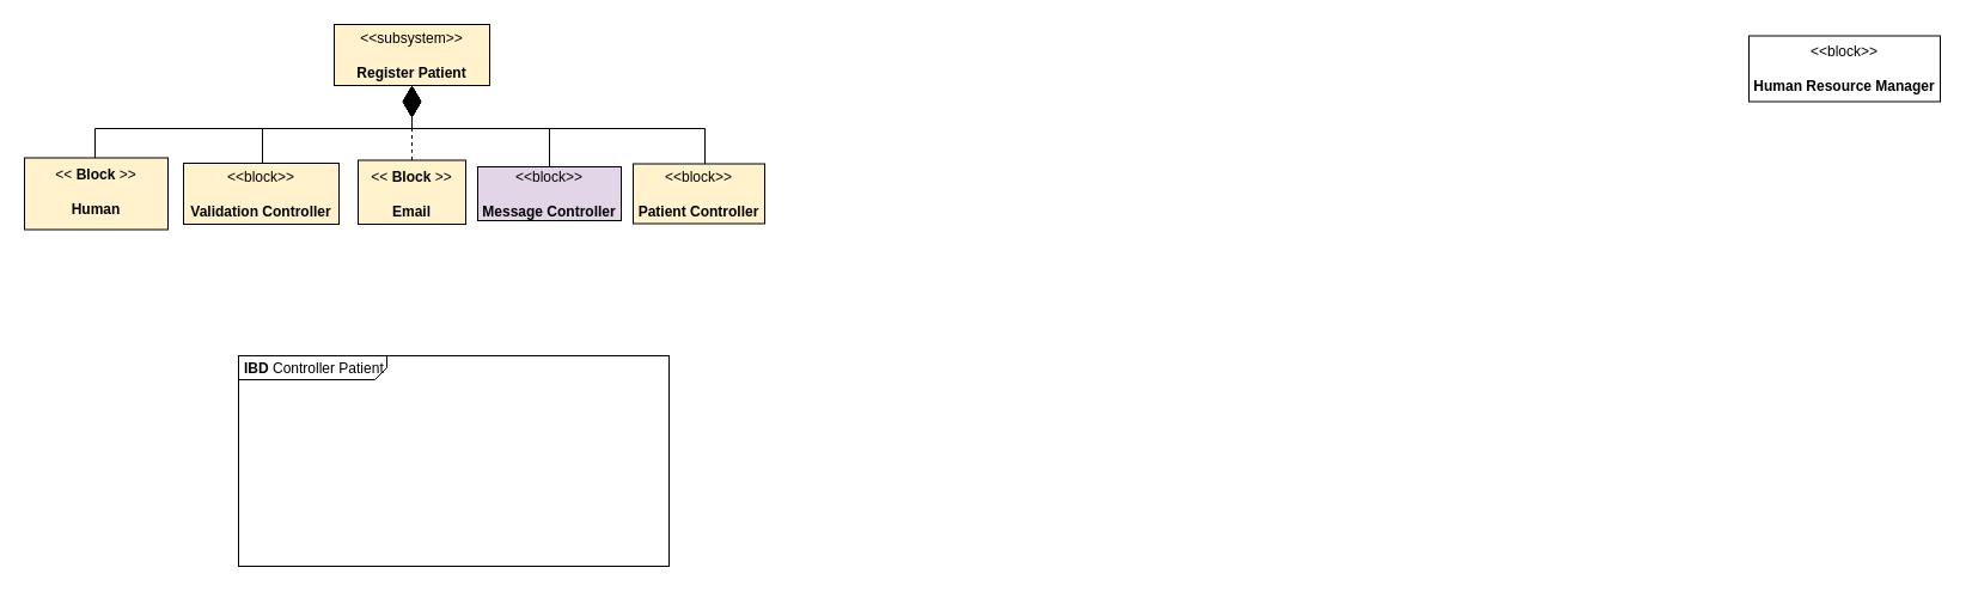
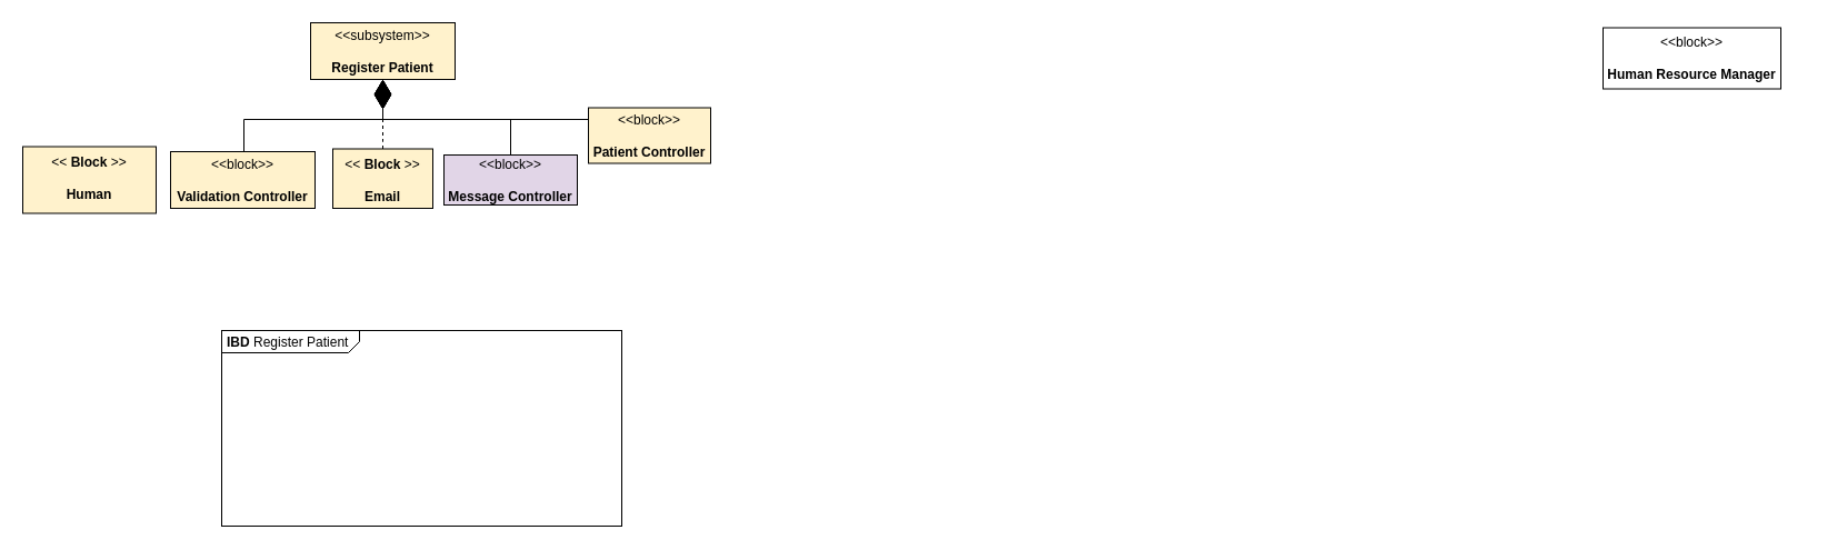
  <mxCell id="0" />
  <mxCell id="1" parent="0" />
  <mxCell id="2" value="&amp;lt;&amp;lt;block&amp;gt;&amp;gt;&lt;br&gt;&lt;br&gt;&lt;b&gt;Validation Controller&lt;/b&gt;" style="html=1;align=center;verticalAlign=middle;dashed=0;whiteSpace=wrap;fillColor=#FFF2CC;" vertex="1" parent="1"><mxGeometry x="153" y="136" width="130" height="51" as="geometry" /></mxCell>
- <mxCell id="3" value="&amp;lt;&amp;lt;block&amp;gt;&amp;gt;&lt;br&gt;&lt;br&gt;&lt;b&gt;Patient Controller&lt;/b&gt;" style="html=1;align=center;verticalAlign=middle;dashed=0;whiteSpace=wrap;fillColor=#FFF2CC;" vertex="1" parent="1"><mxGeometry x="529" y="136.5" width="110" height="50" as="geometry" /></mxCell>
+ <mxCell id="3" value="&amp;lt;&amp;lt;block&amp;gt;&amp;gt;&lt;br&gt;&lt;br&gt;&lt;b&gt;Patient Controller&lt;/b&gt;" style="html=1;align=center;verticalAlign=middle;dashed=0;whiteSpace=wrap;fillColor=#FFF2CC;" vertex="1" parent="1"><mxGeometry x="529" y="96.5" width="110" height="50" as="geometry" /></mxCell>
  <mxCell id="4" value="&amp;lt;&amp;lt;block&amp;gt;&amp;gt;&lt;br&gt;&lt;br&gt;&lt;b&gt;Message Controller&lt;/b&gt;" style="html=1;align=center;verticalAlign=middle;dashed=0;whiteSpace=wrap;fillColor=#e1d5e7;" vertex="1" parent="1"><mxGeometry x="399" y="139" width="120" height="45" as="geometry" /></mxCell>
- <mxCell id="5" value="&amp;lt;&amp;lt;block&amp;gt;&amp;gt;&lt;br&gt;&lt;br&gt;&lt;b&gt;Human Resource Manager&lt;/b&gt;" style="html=1;align=center;verticalAlign=middle;dashed=0;whiteSpace=wrap;" vertex="1" parent="1"><mxGeometry x="1462" y="29.5" width="160" height="55" as="geometry" /></mxCell>
+ <mxCell id="5" value="&amp;lt;&amp;lt;block&amp;gt;&amp;gt;&lt;br&gt;&lt;br&gt;&lt;b&gt;Human Resource Manager&lt;/b&gt;" style="html=1;align=center;verticalAlign=middle;dashed=0;whiteSpace=wrap;" vertex="1" parent="1"><mxGeometry x="1442" y="24.5" width="160" height="55" as="geometry" /></mxCell>
  <mxCell id="6" value="&amp;lt;&amp;lt; &lt;b&gt;Block &lt;/b&gt;&amp;gt;&amp;gt;&lt;div&gt;&lt;br&gt;&lt;b&gt;Human&lt;/b&gt;&lt;/div&gt;" style="shape=rect;html=1;whiteSpace=wrap;align=center;verticalAlign=top;fillColor=#FFF2CC;" vertex="1" parent="1"><mxGeometry x="20" y="131.5" width="120" height="60" as="geometry" /></mxCell>
  <mxCell id="7" value="&amp;lt;&amp;lt; &lt;b&gt;Block &lt;/b&gt;&amp;gt;&amp;gt;&lt;div&gt;&lt;br&gt;&lt;b&gt;Email&lt;/b&gt;&lt;/div&gt;" style="shape=rect;html=1;whiteSpace=wrap;align=center;verticalAlign=top;fillColor=#FFF2CC;" vertex="1" parent="1"><mxGeometry x="299" y="133.5" width="90" height="53.5" as="geometry" /></mxCell>
- <mxCell id="8" value="" style="endArrow=diamondThin;endFill=1;endSize=24;html=1;rounded=0;edgeStyle=orthogonalEdgeStyle;" edge="1" parent="1" source="6" target="9"><mxGeometry width="160" relative="1" as="geometry"><mxPoint x="329" y="17" as="sourcePoint" /><mxPoint x="489" y="17" as="targetPoint" /><Array as="points"><mxPoint x="79" y="107" /><mxPoint x="344" y="107" /></Array></mxGeometry></mxCell>
  <mxCell id="9" value="&amp;lt;&amp;lt;subsystem&amp;gt;&amp;gt;&lt;br&gt;&lt;br&gt;&lt;b&gt;Register Patient&lt;/b&gt;" style="html=1;align=center;verticalAlign=middle;dashed=0;whiteSpace=wrap;fillColor=#FFF2CC;" vertex="1" parent="1"><mxGeometry x="279" y="20" width="130" height="51" as="geometry" /></mxCell>
  <mxCell id="10" value="" style="endArrow=diamondThin;endFill=1;endSize=24;html=1;rounded=0;edgeStyle=orthogonalEdgeStyle;" edge="1" parent="1" source="2" target="9"><mxGeometry width="160" relative="1" as="geometry"><mxPoint x="39" y="142" as="sourcePoint" /><mxPoint x="354" y="81" as="targetPoint" /><Array as="points"><mxPoint x="219" y="107" /><mxPoint x="344" y="107" /></Array></mxGeometry></mxCell>
  <mxCell id="11" value="" style="endArrow=diamondThin;endFill=1;endSize=24;html=1;rounded=0;edgeStyle=orthogonalEdgeStyle;dashed=1;" edge="1" parent="1" source="7" target="9"><mxGeometry width="160" relative="1" as="geometry"><mxPoint x="49" y="152" as="sourcePoint" /><mxPoint x="364" y="91" as="targetPoint" /><Array as="points"><mxPoint x="344" y="127" /><mxPoint x="344" y="127" /></Array></mxGeometry></mxCell>
  <mxCell id="12" value="" style="endArrow=diamondThin;endFill=1;endSize=24;html=1;rounded=0;edgeStyle=orthogonalEdgeStyle;" edge="1" parent="1" source="4" target="9"><mxGeometry width="160" relative="1" as="geometry"><mxPoint x="59" y="162" as="sourcePoint" /><mxPoint x="374" y="101" as="targetPoint" /><Array as="points"><mxPoint x="459" y="107" /><mxPoint x="344" y="107" /></Array></mxGeometry></mxCell>
  <mxCell id="13" value="" style="endArrow=diamondThin;endFill=1;endSize=24;html=1;rounded=0;edgeStyle=orthogonalEdgeStyle;" edge="1" parent="1" source="3" target="9"><mxGeometry width="160" relative="1" as="geometry"><mxPoint x="409" y="29.5" as="sourcePoint" /><mxPoint x="724" y="-31.5" as="targetPoint" /><Array as="points"><mxPoint x="589" y="107" /><mxPoint x="344" y="107" /></Array></mxGeometry></mxCell>
- <mxCell id="14" value="&lt;p style=&quot;margin:0px;margin-top:4px;margin-left:5px;text-align:left;&quot;&gt;&lt;b&gt;IBD&lt;/b&gt; Controller Patient&lt;/p&gt;" style="html=1;shape=mxgraph.sysml.package;overflow=fill;labelX=124.1;align=left;spacingLeft=5;verticalAlign=top;spacingTop=-3;" vertex="1" parent="1"><mxGeometry x="199" y="297" width="360" height="176" as="geometry" /></mxCell>
+ <mxCell id="14" value="&lt;p style=&quot;margin:0px;margin-top:4px;margin-left:5px;text-align:left;&quot;&gt;&lt;b&gt;IBD&lt;/b&gt; Register Patient&lt;/p&gt;" style="html=1;shape=mxgraph.sysml.package;overflow=fill;labelX=124.1;align=left;spacingLeft=5;verticalAlign=top;spacingTop=-3;" vertex="1" parent="1"><mxGeometry x="199" y="297" width="360" height="176" as="geometry" /></mxCell>
